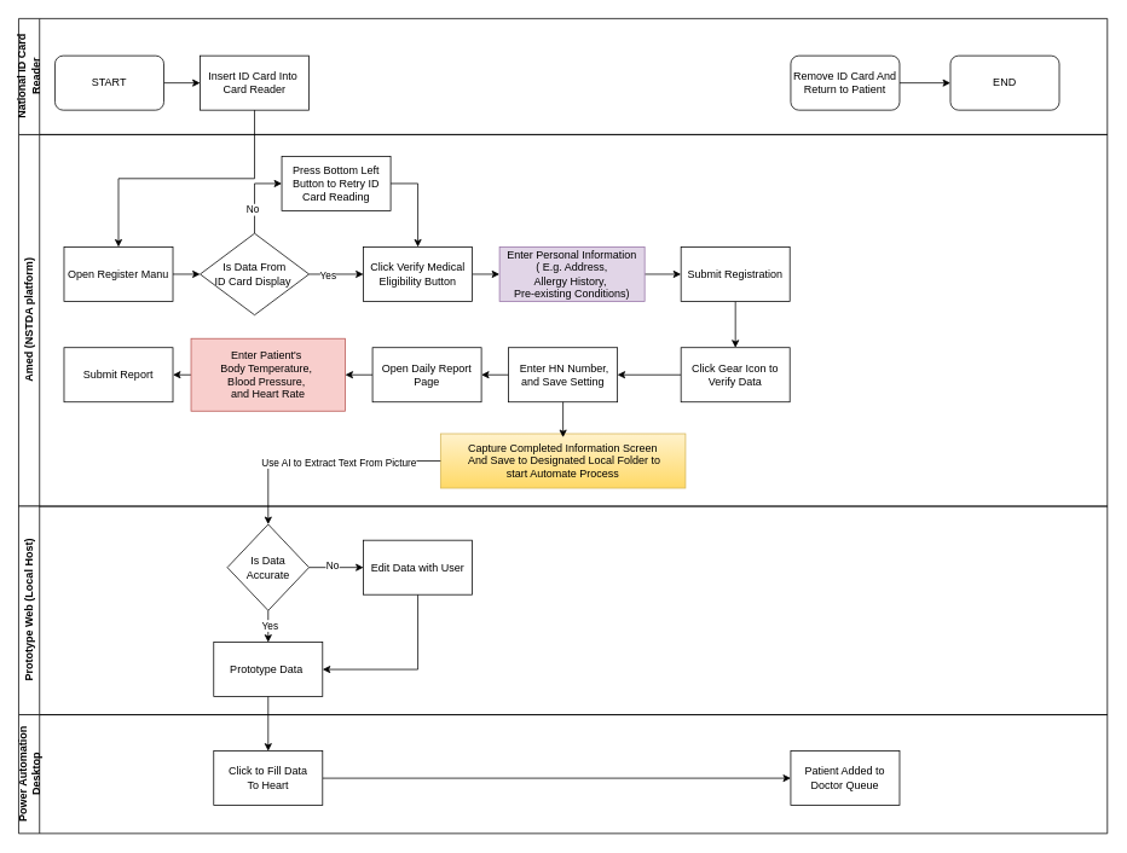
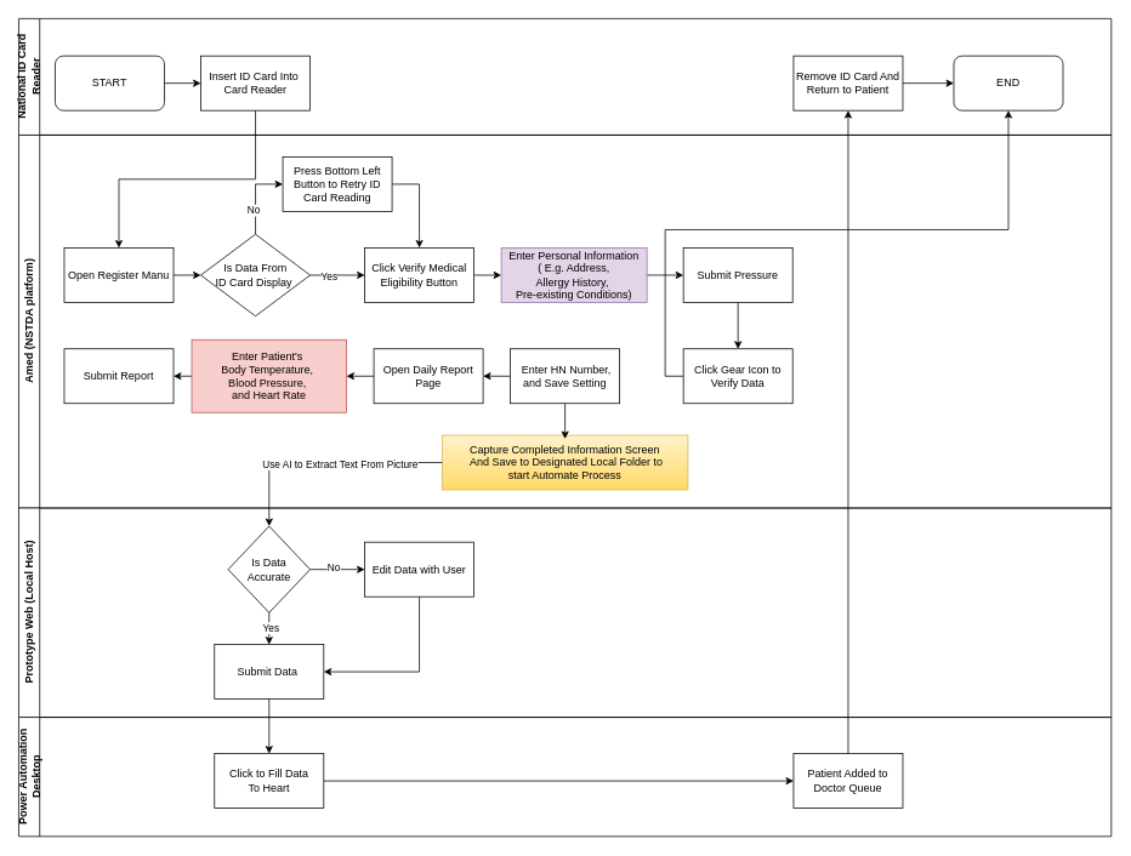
  <mxCell id="0" />
  <mxCell id="1" parent="0" />
  <mxCell id="2" value="Amed (NSTDA platform)" style="swimlane;horizontal=0;whiteSpace=wrap;html=1;" parent="1" vertex="1"><mxGeometry x="20" y="148" width="1200" height="410" as="geometry" /></mxCell>
  <mxCell id="3" style="edgeStyle=orthogonalEdgeStyle;rounded=0;orthogonalLoop=1;jettySize=auto;html=1;exitX=1;exitY=0.5;exitDx=0;exitDy=0;entryX=0;entryY=0.5;entryDx=0;entryDy=0;" parent="2" source="4" target="9" edge="1"><mxGeometry relative="1" as="geometry" /></mxCell>
  <mxCell id="4" value="Open Register Manu" style="rounded=0;whiteSpace=wrap;html=1;" parent="2" vertex="1"><mxGeometry x="50" y="124" width="120" height="60" as="geometry" /></mxCell>
  <mxCell id="5" style="edgeStyle=orthogonalEdgeStyle;rounded=0;orthogonalLoop=1;jettySize=auto;html=1;exitX=1;exitY=0.5;exitDx=0;exitDy=0;entryX=0;entryY=0.5;entryDx=0;entryDy=0;" parent="2" source="9" target="11" edge="1"><mxGeometry relative="1" as="geometry" /></mxCell>
  <mxCell id="6" value="Yes" style="edgeLabel;html=1;align=center;verticalAlign=middle;resizable=0;points=[];" parent="5" vertex="1" connectable="0"><mxGeometry x="-0.333" y="-1" relative="1" as="geometry"><mxPoint as="offset" /></mxGeometry></mxCell>
  <mxCell id="7" style="edgeStyle=orthogonalEdgeStyle;rounded=0;orthogonalLoop=1;jettySize=auto;html=1;exitX=0.5;exitY=0;exitDx=0;exitDy=0;entryX=0;entryY=0.5;entryDx=0;entryDy=0;" parent="2" source="9" target="13" edge="1"><mxGeometry relative="1" as="geometry" /></mxCell>
  <mxCell id="8" value="No" style="edgeLabel;html=1;align=center;verticalAlign=middle;resizable=0;points=[];" parent="7" vertex="1" connectable="0"><mxGeometry x="-0.396" y="3" relative="1" as="geometry"><mxPoint y="-1" as="offset" /></mxGeometry></mxCell>
  <mxCell id="9" value="&amp;nbsp;Is Data From&amp;nbsp;&lt;div&gt;ID Card Display&amp;nbsp;&lt;/div&gt;" style="rhombus;whiteSpace=wrap;html=1;" parent="2" vertex="1"><mxGeometry x="200" y="109" width="120" height="90" as="geometry" /></mxCell>
  <mxCell id="10" style="edgeStyle=orthogonalEdgeStyle;rounded=0;orthogonalLoop=1;jettySize=auto;html=1;exitX=1;exitY=0.5;exitDx=0;exitDy=0;entryX=0;entryY=0.5;entryDx=0;entryDy=0;" parent="2" source="11" target="15" edge="1"><mxGeometry relative="1" as="geometry" /></mxCell>
  <mxCell id="11" value="Click Verify Medical Eligibility Button" style="rounded=0;whiteSpace=wrap;html=1;" parent="2" vertex="1"><mxGeometry x="380" y="124" width="120" height="60" as="geometry" /></mxCell>
  <mxCell id="12" style="edgeStyle=orthogonalEdgeStyle;rounded=0;orthogonalLoop=1;jettySize=auto;html=1;exitX=1;exitY=0.5;exitDx=0;exitDy=0;entryX=0.5;entryY=0;entryDx=0;entryDy=0;" parent="2" source="13" target="11" edge="1"><mxGeometry relative="1" as="geometry" /></mxCell>
  <mxCell id="13" value="Press Bottom Left Button to Retry ID Card Reading" style="rounded=0;whiteSpace=wrap;html=1;" parent="2" vertex="1"><mxGeometry x="290" y="24" width="120" height="60" as="geometry" /></mxCell>
  <mxCell id="14" style="edgeStyle=orthogonalEdgeStyle;rounded=0;orthogonalLoop=1;jettySize=auto;html=1;exitX=1;exitY=0.5;exitDx=0;exitDy=0;entryX=0;entryY=0.5;entryDx=0;entryDy=0;" parent="2" source="15" target="17" edge="1"><mxGeometry relative="1" as="geometry" /></mxCell>
  <mxCell id="15" value="Enter Personal Information&lt;div&gt;&amp;nbsp;( E.g. Address,&amp;nbsp;&lt;/div&gt;&lt;div&gt;Allergy History,&amp;nbsp;&lt;/div&gt;&lt;div&gt;Pre-existing Conditions)&lt;/div&gt;" style="rounded=0;whiteSpace=wrap;html=1;fillColor=#e1d5e7;strokeColor=#9673a6;" parent="2" vertex="1"><mxGeometry x="530" y="124" width="160" height="60" as="geometry" /></mxCell>
  <mxCell id="16" style="edgeStyle=orthogonalEdgeStyle;rounded=0;orthogonalLoop=1;jettySize=auto;html=1;exitX=0.5;exitY=1;exitDx=0;exitDy=0;entryX=0.5;entryY=0;entryDx=0;entryDy=0;" parent="2" source="17" target="19" edge="1"><mxGeometry relative="1" as="geometry" /></mxCell>
- <mxCell id="17" value="Submit Registration" style="rounded=0;whiteSpace=wrap;html=1;" parent="2" vertex="1"><mxGeometry x="730" y="124" width="120" height="60" as="geometry" /></mxCell>
- <mxCell id="18" style="edgeStyle=orthogonalEdgeStyle;rounded=0;orthogonalLoop=1;jettySize=auto;html=1;exitX=0;exitY=0.5;exitDx=0;exitDy=0;entryX=1;entryY=0.5;entryDx=0;entryDy=0;" parent="2" source="19" target="21" edge="1"><mxGeometry relative="1" as="geometry" /></mxCell>
+ <mxCell id="17" value="Submit Pressure" style="rounded=0;whiteSpace=wrap;html=1;" parent="2" vertex="1"><mxGeometry x="730" y="124" width="120" height="60" as="geometry" /></mxCell>
+ <mxCell id="18" style="edgeStyle=orthogonalEdgeStyle;rounded=0;orthogonalLoop=1;jettySize=auto;html=1;exitX=0;exitY=0.5;exitDx=0;exitDy=0;" parent="2" source="19" target="35" edge="1"><mxGeometry relative="1" as="geometry" /></mxCell>
  <mxCell id="19" value="Click Gear Icon to Verify Data" style="rounded=0;whiteSpace=wrap;html=1;" parent="2" vertex="1"><mxGeometry x="730" y="235" width="120" height="60" as="geometry" /></mxCell>
  <mxCell id="20" style="edgeStyle=orthogonalEdgeStyle;rounded=0;orthogonalLoop=1;jettySize=auto;html=1;exitX=0;exitY=0.5;exitDx=0;exitDy=0;entryX=1;entryY=0.5;entryDx=0;entryDy=0;" parent="2" source="21" target="23" edge="1"><mxGeometry relative="1" as="geometry" /></mxCell>
  <mxCell id="21" value="&amp;nbsp;Enter HN Number, and Save Setting" style="rounded=0;whiteSpace=wrap;html=1;" parent="2" vertex="1"><mxGeometry x="540" y="235" width="120" height="60" as="geometry" /></mxCell>
  <mxCell id="22" style="edgeStyle=orthogonalEdgeStyle;rounded=0;orthogonalLoop=1;jettySize=auto;html=1;exitX=0;exitY=0.5;exitDx=0;exitDy=0;entryX=1;entryY=0.5;entryDx=0;entryDy=0;" parent="2" source="23" target="25" edge="1"><mxGeometry relative="1" as="geometry" /></mxCell>
  <mxCell id="23" value="Open Daily Report Page" style="rounded=0;whiteSpace=wrap;html=1;" parent="2" vertex="1"><mxGeometry x="390" y="235" width="120" height="60" as="geometry" /></mxCell>
  <mxCell id="24" style="edgeStyle=orthogonalEdgeStyle;rounded=0;orthogonalLoop=1;jettySize=auto;html=1;exitX=0;exitY=0.5;exitDx=0;exitDy=0;entryX=1;entryY=0.5;entryDx=0;entryDy=0;" parent="2" source="25" target="26" edge="1"><mxGeometry relative="1" as="geometry" /></mxCell>
  <mxCell id="25" value="Enter Patient's&amp;nbsp;&lt;div&gt;&lt;div&gt;Body Temperature,&amp;nbsp;&lt;/div&gt;&lt;div&gt;Blood Pressure,&amp;nbsp;&lt;/div&gt;&lt;div&gt;and Heart Rate&lt;/div&gt;&lt;/div&gt;" style="rounded=0;whiteSpace=wrap;html=1;fillColor=#f8cecc;strokeColor=#b85450;" parent="2" vertex="1"><mxGeometry x="190" y="225" width="170" height="80" as="geometry" /></mxCell>
  <mxCell id="26" value="Submit Report" style="rounded=0;whiteSpace=wrap;html=1;" parent="2" vertex="1"><mxGeometry x="50" y="235" width="120" height="60" as="geometry" /></mxCell>
  <mxCell id="27" value="Capture Completed Information Screen&lt;div&gt;&amp;nbsp;And Save to Designated Local Folder to&lt;/div&gt;&lt;div&gt;start Automate Process&lt;/div&gt;" style="rounded=0;whiteSpace=wrap;html=1;fillColor=#fff2cc;strokeColor=#d6b656;gradientColor=#ffd966;" parent="2" vertex="1"><mxGeometry x="465" y="330" width="270" height="60" as="geometry" /></mxCell>
  <mxCell id="28" style="edgeStyle=orthogonalEdgeStyle;rounded=0;orthogonalLoop=1;jettySize=auto;html=1;exitX=0.5;exitY=1;exitDx=0;exitDy=0;entryX=0.5;entryY=0;entryDx=0;entryDy=0;" parent="2" source="21" edge="1"><mxGeometry relative="1" as="geometry"><mxPoint x="600" y="334" as="targetPoint" /></mxGeometry></mxCell>
  <mxCell id="29" value="National ID Card Reader" style="swimlane;horizontal=0;whiteSpace=wrap;html=1;" parent="1" vertex="1"><mxGeometry x="20" y="20" width="1200" height="128" as="geometry" /></mxCell>
  <mxCell id="30" style="edgeStyle=orthogonalEdgeStyle;rounded=0;orthogonalLoop=1;jettySize=auto;html=1;exitX=1;exitY=0.5;exitDx=0;exitDy=0;entryX=0;entryY=0.5;entryDx=0;entryDy=0;" parent="29" source="31" target="32" edge="1"><mxGeometry relative="1" as="geometry" /></mxCell>
  <mxCell id="31" value="START" style="rounded=1;whiteSpace=wrap;html=1;" parent="29" vertex="1"><mxGeometry x="40" y="41" width="120" height="60" as="geometry" /></mxCell>
  <mxCell id="32" value="Insert ID Card Into&amp;nbsp;&lt;div&gt;Card Reader&lt;/div&gt;" style="rounded=0;whiteSpace=wrap;html=1;" parent="29" vertex="1"><mxGeometry x="200" y="41" width="120" height="60" as="geometry" /></mxCell>
  <mxCell id="33" style="edgeStyle=orthogonalEdgeStyle;rounded=0;orthogonalLoop=1;jettySize=auto;html=1;entryX=0;entryY=0.5;entryDx=0;entryDy=0;" parent="29" source="34" target="35" edge="1"><mxGeometry relative="1" as="geometry" /></mxCell>
- <mxCell id="34" value="Remove ID Card And Return to Patient" style="whiteSpace=wrap;html=1;rounded=1;" parent="29" vertex="1"><mxGeometry x="851" y="41" width="120" height="60" as="geometry" /></mxCell>
+ <mxCell id="34" value="Remove ID Card And Return to Patient" style="rounded=0;whiteSpace=wrap;html=1;" parent="29" vertex="1"><mxGeometry x="851" y="41" width="120" height="60" as="geometry" /></mxCell>
  <mxCell id="35" value="END" style="rounded=1;whiteSpace=wrap;html=1;" parent="29" vertex="1"><mxGeometry x="1027" y="41" width="120" height="60" as="geometry" /></mxCell>
  <mxCell id="36" style="edgeStyle=orthogonalEdgeStyle;rounded=0;orthogonalLoop=1;jettySize=auto;html=1;exitX=0.5;exitY=1;exitDx=0;exitDy=0;entryX=0.5;entryY=0;entryDx=0;entryDy=0;" parent="1" source="32" target="4" edge="1"><mxGeometry relative="1" as="geometry" /></mxCell>
  <mxCell id="37" value="Prototype Web (Local Host)" style="swimlane;horizontal=0;whiteSpace=wrap;html=1;" parent="1" vertex="1"><mxGeometry x="20" y="558" width="1200" height="230" as="geometry" /></mxCell>
  <mxCell id="38" style="edgeStyle=orthogonalEdgeStyle;rounded=0;orthogonalLoop=1;jettySize=auto;html=1;exitX=1;exitY=0.5;exitDx=0;exitDy=0;entryX=0;entryY=0.5;entryDx=0;entryDy=0;" parent="37" source="42" target="44" edge="1"><mxGeometry relative="1" as="geometry" /></mxCell>
  <mxCell id="39" value="No" style="edgeLabel;html=1;align=center;verticalAlign=middle;resizable=0;points=[];" parent="38" vertex="1" connectable="0"><mxGeometry x="-0.156" y="2" relative="1" as="geometry"><mxPoint as="offset" /></mxGeometry></mxCell>
  <mxCell id="40" style="edgeStyle=orthogonalEdgeStyle;rounded=0;orthogonalLoop=1;jettySize=auto;html=1;exitX=0.5;exitY=1;exitDx=0;exitDy=0;entryX=0.5;entryY=0;entryDx=0;entryDy=0;" parent="37" source="42" target="45" edge="1"><mxGeometry relative="1" as="geometry" /></mxCell>
  <mxCell id="41" value="Yes" style="edgeLabel;html=1;align=center;verticalAlign=middle;resizable=0;points=[];" parent="40" vertex="1" connectable="0"><mxGeometry x="-0.081" y="1" relative="1" as="geometry"><mxPoint as="offset" /></mxGeometry></mxCell>
  <mxCell id="42" value="Is Data&lt;div&gt;Accurate&lt;/div&gt;" style="rhombus;whiteSpace=wrap;html=1;" parent="37" vertex="1"><mxGeometry x="230" y="20.0" width="90" height="95.03" as="geometry" /></mxCell>
  <mxCell id="43" style="edgeStyle=orthogonalEdgeStyle;rounded=0;orthogonalLoop=1;jettySize=auto;html=1;exitX=0.5;exitY=1;exitDx=0;exitDy=0;entryX=1;entryY=0.5;entryDx=0;entryDy=0;" parent="37" source="44" target="45" edge="1"><mxGeometry relative="1" as="geometry" /></mxCell>
  <mxCell id="44" value="Edit Data with User" style="rounded=0;whiteSpace=wrap;html=1;" parent="37" vertex="1"><mxGeometry x="380" y="37.52" width="120" height="60" as="geometry" /></mxCell>
- <mxCell id="45" value="Prototype Data&amp;nbsp;" style="rounded=0;whiteSpace=wrap;html=1;" parent="37" vertex="1"><mxGeometry x="215" y="150" width="120" height="60" as="geometry" /></mxCell>
+ <mxCell id="45" value="Submit Data&amp;nbsp;" style="rounded=0;whiteSpace=wrap;html=1;" parent="37" vertex="1"><mxGeometry x="215" y="150" width="120" height="60" as="geometry" /></mxCell>
  <mxCell id="46" value="Power Automation Desktop" style="swimlane;horizontal=0;whiteSpace=wrap;html=1;" parent="1" vertex="1"><mxGeometry x="20" y="788" width="1200" height="131" as="geometry" /></mxCell>
  <mxCell id="47" value="Patient Added to Doctor Queue" style="rounded=0;whiteSpace=wrap;html=1;" parent="46" vertex="1"><mxGeometry x="851" y="40.0" width="120" height="60" as="geometry" /></mxCell>
  <mxCell id="48" style="edgeStyle=orthogonalEdgeStyle;rounded=0;orthogonalLoop=1;jettySize=auto;html=1;exitX=1;exitY=0.5;exitDx=0;exitDy=0;entryX=0;entryY=0.5;entryDx=0;entryDy=0;" parent="46" source="49" target="47" edge="1"><mxGeometry relative="1" as="geometry" /></mxCell>
  <mxCell id="49" value="Click to Fill Data&lt;div&gt;To Heart&lt;/div&gt;" style="rounded=0;whiteSpace=wrap;html=1;" parent="46" vertex="1"><mxGeometry x="215" y="40" width="120" height="60" as="geometry" /></mxCell>
  <mxCell id="50" style="edgeStyle=orthogonalEdgeStyle;rounded=0;orthogonalLoop=1;jettySize=auto;html=1;exitX=0;exitY=0.5;exitDx=0;exitDy=0;entryX=0.5;entryY=0;entryDx=0;entryDy=0;" parent="1" source="27" target="42" edge="1"><mxGeometry relative="1" as="geometry" /></mxCell>
  <mxCell id="51" value="Use AI to Extract Text From Picture" style="edgeLabel;html=1;align=center;verticalAlign=middle;resizable=0;points=[];" parent="50" vertex="1" connectable="0"><mxGeometry x="-0.131" y="1" relative="1" as="geometry"><mxPoint as="offset" /></mxGeometry></mxCell>
+ <mxCell id="52" style="edgeStyle=orthogonalEdgeStyle;rounded=0;orthogonalLoop=1;jettySize=auto;html=1;exitX=0.5;exitY=0;exitDx=0;exitDy=0;entryX=0.5;entryY=1;entryDx=0;entryDy=0;" parent="1" source="47" target="34" edge="1"><mxGeometry relative="1" as="geometry" /></mxCell>
  <mxCell id="53" style="edgeStyle=orthogonalEdgeStyle;rounded=0;orthogonalLoop=1;jettySize=auto;html=1;exitX=0.5;exitY=1;exitDx=0;exitDy=0;" parent="1" source="45" target="49" edge="1"><mxGeometry relative="1" as="geometry" /></mxCell>
